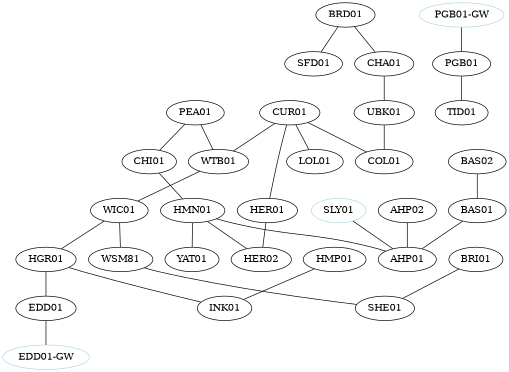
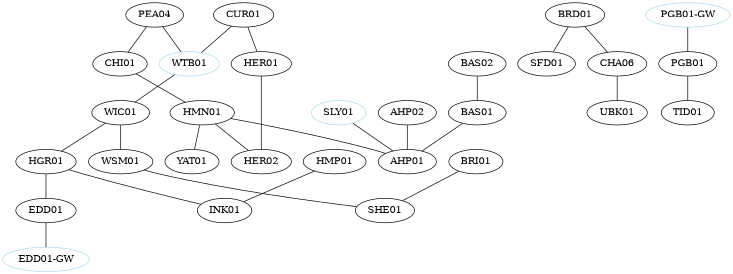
  strict graph {
    edge [weight=10]
-   PEA01
+   PEA01 [label=PEA04]
    CHI01
-   WTB01
+   WTB01 [color=lightblue]
    HMN01
    WIC01
    HGR01
    INK01
    EDD01
    "EDD01-GW" [color=lightblue]
    BRD01
    SFD01
-   CHA01
+   CHA01 [label=CHA06]
    UBK01
    CUR01
    HER01
-   LOL01
-   COL01
    HER02
    SLY01 [color=lightblue]
    AHP01
    YAT01
    BRI01
    SHE01
    HMP01
-   WSM01 [label=WSM81]
+   WSM01
    AHP02
    "PGB01-GW" [color=lightblue]
    PGB01
    TID01
    BAS02
    BAS01
    PEA01 -- CHI01
    PEA01 -- WTB01
    CHI01 -- HMN01
    WTB01 -- WIC01
    HMN01 -- HER02
    HMN01 -- AHP01
    HMN01 -- YAT01
    WIC01 -- HGR01
    WIC01 -- WSM01
    HGR01 -- INK01
    HGR01 -- EDD01
    EDD01 -- "EDD01-GW"
    BRD01 -- SFD01
    BRD01 -- CHA01
    CHA01 -- UBK01
-   UBK01 -- COL01
    CUR01 -- WTB01
    CUR01 -- HER01
-   CUR01 -- LOL01
-   CUR01 -- COL01
    HER01 -- HER02
    SLY01 -- AHP01
    BRI01 -- SHE01
    HMP01 -- INK01
    WSM01 -- SHE01
    AHP02 -- AHP01
    "PGB01-GW" -- PGB01
    PGB01 -- TID01
    BAS02 -- BAS01
    BAS01 -- AHP01
  }
